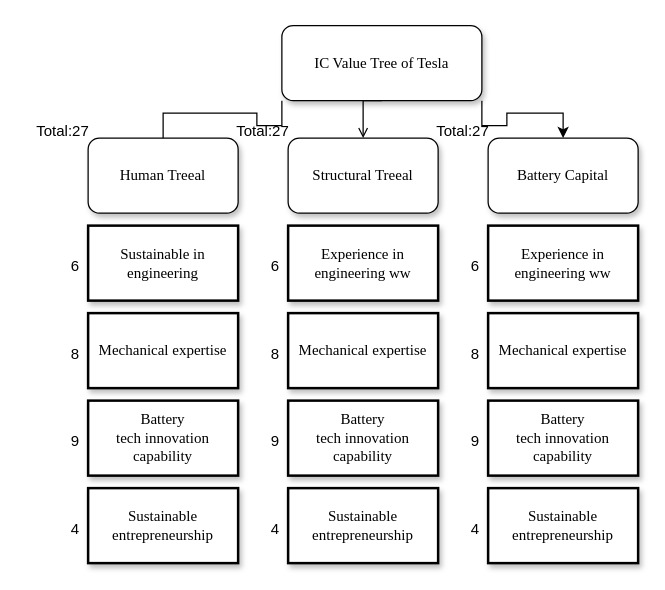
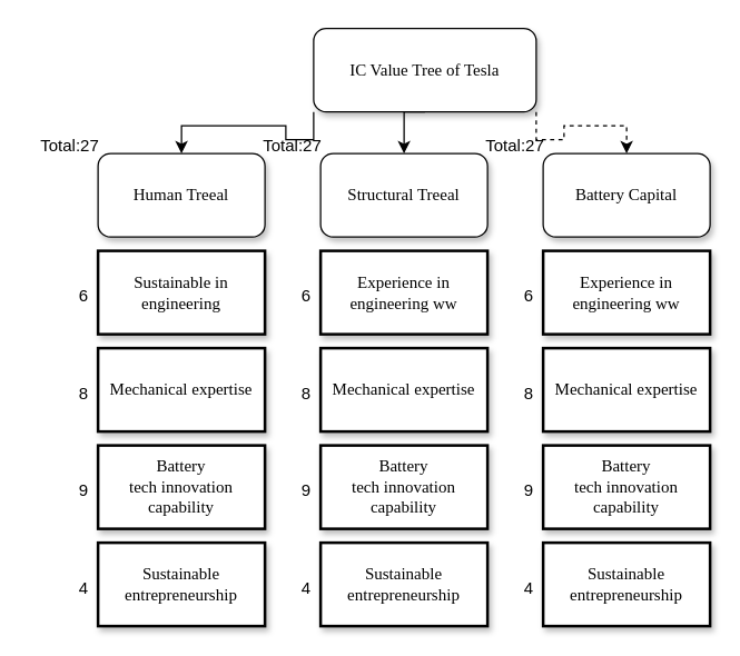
  <mxCell id="0" />
  <mxCell id="1" parent="0" />
- <mxCell id="2" style="edgeStyle=orthogonalEdgeStyle;rounded=0;orthogonalLoop=1;jettySize=auto;html=1;exitX=0.5;exitY=1;exitDx=0;exitDy=0;entryX=0.5;entryY=0;entryDx=0;entryDy=0;endArrow=open;" edge="1" parent="1" source="5" target="6"><mxGeometry relative="1" as="geometry" /></mxCell>
- <mxCell id="3" style="edgeStyle=orthogonalEdgeStyle;rounded=0;orthogonalLoop=1;jettySize=auto;html=1;exitX=0;exitY=1;exitDx=0;exitDy=0;entryX=0.5;entryY=0;entryDx=0;entryDy=0;endArrow=none;" edge="1" parent="1" source="5" target="8"><mxGeometry relative="1" as="geometry" /></mxCell>
- <mxCell id="4" style="edgeStyle=orthogonalEdgeStyle;rounded=0;orthogonalLoop=1;jettySize=auto;html=1;exitX=1;exitY=1;exitDx=0;exitDy=0;entryX=0.5;entryY=0;entryDx=0;entryDy=0;" edge="1" parent="1" source="5" target="9"><mxGeometry relative="1" as="geometry" /></mxCell>
+ <mxCell id="2" style="edgeStyle=orthogonalEdgeStyle;rounded=0;orthogonalLoop=1;jettySize=auto;html=1;exitX=0.5;exitY=1;exitDx=0;exitDy=0;entryX=0.5;entryY=0;entryDx=0;entryDy=0;" edge="1" parent="1" source="5" target="6"><mxGeometry relative="1" as="geometry" /></mxCell>
+ <mxCell id="3" style="edgeStyle=orthogonalEdgeStyle;rounded=0;orthogonalLoop=1;jettySize=auto;html=1;exitX=0;exitY=1;exitDx=0;exitDy=0;entryX=0.5;entryY=0;entryDx=0;entryDy=0;" edge="1" parent="1" source="5" target="8"><mxGeometry relative="1" as="geometry" /></mxCell>
+ <mxCell id="4" style="edgeStyle=orthogonalEdgeStyle;rounded=0;orthogonalLoop=1;jettySize=auto;html=1;exitX=1;exitY=1;exitDx=0;exitDy=0;entryX=0.5;entryY=0;entryDx=0;entryDy=0;dashed=1;" edge="1" parent="1" source="5" target="9"><mxGeometry relative="1" as="geometry" /></mxCell>
  <mxCell id="5" value="IC Value Tree of Tesla" style="whiteSpace=wrap;html=1;rounded=1;shadow=1;labelBackgroundColor=none;strokeWidth=1;fontFamily=Verdana;fontSize=12;align=center;" parent="1" vertex="1"><mxGeometry x="225" y="20" width="160" height="60" as="geometry" /></mxCell>
  <mxCell id="6" value="&lt;span&gt;Structural Tree&lt;/span&gt;&lt;span style=&quot;background-color: transparent; color: light-dark(rgb(0, 0, 0), rgb(255, 255, 255));&quot;&gt;al&lt;/span&gt;" style="whiteSpace=wrap;html=1;rounded=1;shadow=1;labelBackgroundColor=none;strokeWidth=1;fontFamily=Verdana;fontSize=12;align=center;" parent="1" vertex="1"><mxGeometry x="230" y="110" width="120" height="60" as="geometry" /></mxCell>
  <mxCell id="7" value="&lt;p class=&quot;MsoNormal&quot;&gt;Sustainable in engineering&lt;/p&gt;" style="whiteSpace=wrap;html=1;rounded=0;shadow=1;labelBackgroundColor=none;strokeWidth=2;fontFamily=Verdana;fontSize=12;align=center;" parent="1" vertex="1"><mxGeometry y="180" width="120" height="60" as="geometry" x="70" /></mxCell>
  <mxCell id="8" value="&lt;span&gt;Human Tree&lt;/span&gt;&lt;span style=&quot;background-color: transparent; color: light-dark(rgb(0, 0, 0), rgb(255, 255, 255));&quot;&gt;al&lt;/span&gt;" style="whiteSpace=wrap;html=1;rounded=1;shadow=1;labelBackgroundColor=none;strokeWidth=1;fontFamily=Verdana;fontSize=12;align=center;" vertex="1" parent="1"><mxGeometry y="110" width="120" height="60" as="geometry" x="70" /></mxCell>
  <mxCell id="9" value="Battery Capital" style="whiteSpace=wrap;html=1;rounded=1;shadow=1;labelBackgroundColor=none;strokeWidth=1;fontFamily=Verdana;fontSize=12;align=center;" vertex="1" parent="1"><mxGeometry x="390" y="110" width="120" height="60" as="geometry" /></mxCell>
  <mxCell id="10" value="&lt;p class=&quot;MsoNormal&quot;&gt;Mechanical expertise&lt;/p&gt;" style="whiteSpace=wrap;html=1;rounded=0;shadow=1;labelBackgroundColor=none;strokeWidth=2;fontFamily=Verdana;fontSize=12;align=center;" vertex="1" parent="1"><mxGeometry y="250" width="120" height="60" as="geometry" x="70" /></mxCell>
  <mxCell id="11" value="&lt;p class=&quot;MsoNormal&quot;&gt;&lt;span style=&quot;line-height: 115%;&quot;&gt;&lt;font style=&quot;font-size: 12px;&quot;&gt;Battery&lt;br&gt;tech innovation capability&lt;/font&gt;&lt;/span&gt;&lt;/p&gt;" style="whiteSpace=wrap;html=1;rounded=0;shadow=1;labelBackgroundColor=none;strokeWidth=2;fontFamily=Verdana;fontSize=12;align=center;" vertex="1" parent="1"><mxGeometry y="320" width="120" height="60" as="geometry" x="70" /></mxCell>
  <mxCell id="12" value="&lt;p class=&quot;MsoNormal&quot;&gt;&lt;span style=&quot;line-height: 115%;&quot;&gt;&lt;font style=&quot;font-size: 12px;&quot;&gt;Sustainable&lt;br&gt;entrepreneurship&lt;/font&gt;&lt;/span&gt;&lt;/p&gt;" style="whiteSpace=wrap;html=1;rounded=0;shadow=1;labelBackgroundColor=none;strokeWidth=2;fontFamily=Verdana;fontSize=12;align=center;" vertex="1" parent="1"><mxGeometry y="390" width="120" height="60" as="geometry" x="70" /></mxCell>
  <mxCell id="13" value="6" style="text;html=1;align=center;verticalAlign=middle;whiteSpace=wrap;rounded=0;" vertex="1" parent="1"><mxGeometry x="30" y="197.5" width="60" height="30" as="geometry" /></mxCell>
  <mxCell id="14" value="8" style="text;html=1;align=center;verticalAlign=middle;whiteSpace=wrap;rounded=0;" vertex="1" parent="1"><mxGeometry x="30" y="267.5" width="60" height="30" as="geometry" /></mxCell>
  <mxCell id="15" value="9" style="text;html=1;align=center;verticalAlign=middle;whiteSpace=wrap;rounded=0;" vertex="1" parent="1"><mxGeometry x="30" y="337.5" width="60" height="30" as="geometry" /></mxCell>
  <mxCell id="16" value="4" style="text;html=1;align=center;verticalAlign=middle;whiteSpace=wrap;rounded=0;" vertex="1" parent="1"><mxGeometry x="30" y="407.5" width="60" height="30" as="geometry" /></mxCell>
  <mxCell id="17" value="Total:27" style="text;html=1;align=center;verticalAlign=middle;whiteSpace=wrap;rounded=0;" vertex="1" parent="1"><mxGeometry x="20" y="90" width="60" height="30" as="geometry" /></mxCell>
  <mxCell id="18" value="&lt;p class=&quot;MsoNormal&quot;&gt;Experience in engineering ww&lt;/p&gt;" style="whiteSpace=wrap;html=1;rounded=0;shadow=1;labelBackgroundColor=none;strokeWidth=2;fontFamily=Verdana;fontSize=12;align=center;" vertex="1" parent="1"><mxGeometry x="230" y="180" width="120" height="60" as="geometry" /></mxCell>
  <mxCell id="19" value="&lt;p class=&quot;MsoNormal&quot;&gt;Mechanical expertise&lt;/p&gt;" style="whiteSpace=wrap;html=1;rounded=0;shadow=1;labelBackgroundColor=none;strokeWidth=2;fontFamily=Verdana;fontSize=12;align=center;" vertex="1" parent="1"><mxGeometry x="230" y="250" width="120" height="60" as="geometry" /></mxCell>
  <mxCell id="20" value="&lt;p class=&quot;MsoNormal&quot;&gt;&lt;span style=&quot;line-height: 115%;&quot;&gt;&lt;font style=&quot;font-size: 12px;&quot;&gt;Battery&lt;br&gt;tech innovation capability&lt;/font&gt;&lt;/span&gt;&lt;/p&gt;" style="whiteSpace=wrap;html=1;rounded=0;shadow=1;labelBackgroundColor=none;strokeWidth=2;fontFamily=Verdana;fontSize=12;align=center;" vertex="1" parent="1"><mxGeometry x="230" y="320" width="120" height="60" as="geometry" /></mxCell>
  <mxCell id="21" value="&lt;p class=&quot;MsoNormal&quot;&gt;&lt;span style=&quot;line-height: 115%;&quot;&gt;&lt;font style=&quot;font-size: 12px;&quot;&gt;Sustainable&lt;br&gt;entrepreneurship&lt;/font&gt;&lt;/span&gt;&lt;/p&gt;" style="whiteSpace=wrap;html=1;rounded=0;shadow=1;labelBackgroundColor=none;strokeWidth=2;fontFamily=Verdana;fontSize=12;align=center;" vertex="1" parent="1"><mxGeometry x="230" y="390" width="120" height="60" as="geometry" /></mxCell>
  <mxCell id="22" value="6" style="text;html=1;align=center;verticalAlign=middle;whiteSpace=wrap;rounded=0;" vertex="1" parent="1"><mxGeometry x="190" y="197.5" width="60" height="30" as="geometry" /></mxCell>
  <mxCell id="23" value="8" style="text;html=1;align=center;verticalAlign=middle;whiteSpace=wrap;rounded=0;" vertex="1" parent="1"><mxGeometry x="190" y="267.5" width="60" height="30" as="geometry" /></mxCell>
  <mxCell id="24" value="9" style="text;html=1;align=center;verticalAlign=middle;whiteSpace=wrap;rounded=0;" vertex="1" parent="1"><mxGeometry x="190" y="337.5" width="60" height="30" as="geometry" /></mxCell>
  <mxCell id="25" value="4" style="text;html=1;align=center;verticalAlign=middle;whiteSpace=wrap;rounded=0;" vertex="1" parent="1"><mxGeometry x="190" y="407.5" width="60" height="30" as="geometry" /></mxCell>
  <mxCell id="26" value="Total:27" style="text;html=1;align=center;verticalAlign=middle;whiteSpace=wrap;rounded=0;" vertex="1" parent="1"><mxGeometry x="180" y="90" width="60" height="30" as="geometry" /></mxCell>
  <mxCell id="27" value="&lt;p class=&quot;MsoNormal&quot;&gt;Experience in engineering ww&lt;/p&gt;" style="whiteSpace=wrap;html=1;rounded=0;shadow=1;labelBackgroundColor=none;strokeWidth=2;fontFamily=Verdana;fontSize=12;align=center;" vertex="1" parent="1"><mxGeometry x="390" y="180" width="120" height="60" as="geometry" /></mxCell>
  <mxCell id="28" value="&lt;p class=&quot;MsoNormal&quot;&gt;Mechanical expertise&lt;/p&gt;" style="whiteSpace=wrap;html=1;rounded=0;shadow=1;labelBackgroundColor=none;strokeWidth=2;fontFamily=Verdana;fontSize=12;align=center;" vertex="1" parent="1"><mxGeometry x="390" y="250" width="120" height="60" as="geometry" /></mxCell>
  <mxCell id="29" value="&lt;p class=&quot;MsoNormal&quot;&gt;&lt;span style=&quot;line-height: 115%;&quot;&gt;&lt;font style=&quot;font-size: 12px;&quot;&gt;Battery&lt;br&gt;tech innovation capability&lt;/font&gt;&lt;/span&gt;&lt;/p&gt;" style="whiteSpace=wrap;html=1;rounded=0;shadow=1;labelBackgroundColor=none;strokeWidth=2;fontFamily=Verdana;fontSize=12;align=center;" vertex="1" parent="1"><mxGeometry x="390" y="320" width="120" height="60" as="geometry" /></mxCell>
  <mxCell id="30" value="&lt;p class=&quot;MsoNormal&quot;&gt;&lt;span style=&quot;line-height: 115%;&quot;&gt;&lt;font style=&quot;font-size: 12px;&quot;&gt;Sustainable&lt;br&gt;entrepreneurship&lt;/font&gt;&lt;/span&gt;&lt;/p&gt;" style="whiteSpace=wrap;html=1;rounded=0;shadow=1;labelBackgroundColor=none;strokeWidth=2;fontFamily=Verdana;fontSize=12;align=center;" vertex="1" parent="1"><mxGeometry x="390" y="390" width="120" height="60" as="geometry" /></mxCell>
  <mxCell id="31" value="6" style="text;html=1;align=center;verticalAlign=middle;whiteSpace=wrap;rounded=0;" vertex="1" parent="1"><mxGeometry x="350" y="197.5" width="60" height="30" as="geometry" /></mxCell>
  <mxCell id="32" value="8" style="text;html=1;align=center;verticalAlign=middle;whiteSpace=wrap;rounded=0;" vertex="1" parent="1"><mxGeometry x="350" y="267.5" width="60" height="30" as="geometry" /></mxCell>
  <mxCell id="33" value="9" style="text;html=1;align=center;verticalAlign=middle;whiteSpace=wrap;rounded=0;" vertex="1" parent="1"><mxGeometry x="350" y="337.5" width="60" height="30" as="geometry" /></mxCell>
  <mxCell id="34" value="4" style="text;html=1;align=center;verticalAlign=middle;whiteSpace=wrap;rounded=0;" vertex="1" parent="1"><mxGeometry x="350" y="407.5" width="60" height="30" as="geometry" /></mxCell>
  <mxCell id="35" value="Total:27" style="text;html=1;align=center;verticalAlign=middle;whiteSpace=wrap;rounded=0;" vertex="1" parent="1"><mxGeometry x="340" y="90" width="60" height="30" as="geometry" /></mxCell>
